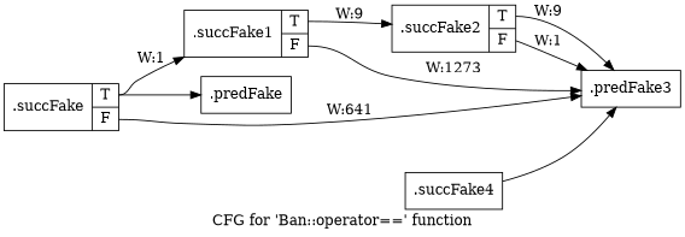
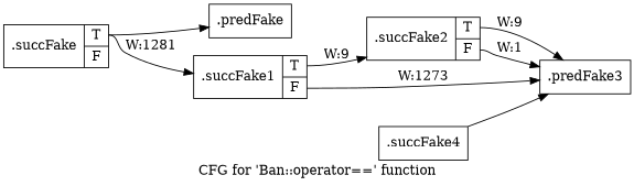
  digraph {
    label="CFG for 'Ban::operator==' function"
    rankdir=LR
    node [shape=record filename="../../../../src/ban_s3.cpp" linenumber=22]
    edge [filename="../../../../src/ban_s3.cpp" tailport=s0]
    n1 [label="{.predFake}" filename="" linenumber=""]
    n2 [label="{.succFake|{<s0>T|<s1>F}}"]
    n3 [label="{.succFake1|{<s0>T|<s1>F}}"]
    n4 [label="{.predFake3}"]
    n5 [label="{.succFake2|{<s0>T|<s1>F}}"]
    n6 [label="{.succFake4}"]
    n2 -> n1 [execusionnum=1920]
-   n2 -> n3 [execusionnum=1280 label="W:1"]
-   n2 -> n4 [label="W:641" tailport=s1 filename=""]
+   n2 -> n3 [execusionnum=1280 label="W:1281"]
    n3 -> n4 [label="W:1273" tailport=s1 filename=""]
    n3 -> n5 [execusionnum=8 label="W:9"]
    n5 -> n4 [execusionnum=8 label="W:9"]
    n5 -> n4 [label="W:1" tailport=s1 filename=""]
    n6 -> n4 [execusionnum=1920]
  }
